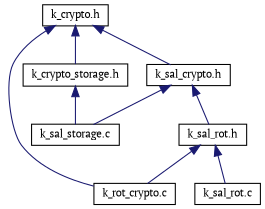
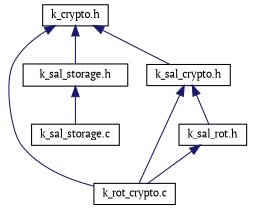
  digraph {
    fontname="PT Serif"
    node [color=black fillcolor=white fontname="PT Serif" fontsize=10 shape=record style=filled]
    edge [color=midnightblue dir=back fontname="PT Serif" fontsize=10 labelfontname=Helvetica labelfontsize=10 style=solid]
    n1 [height=0.2 label="k_crypto.h" width=0.4]
    n2 [height=0.2 label="k_sal_crypto.h" width=0.4]
    n3 [height=0.2 label="k_rot_crypto.c" width=0.4]
-   n4 [height=0.2 label="k_crypto_storage.h" width=0.4]
+   n4 [height=0.2 label="k_sal_storage.h" width=0.4]
    n5 [height=0.2 label="k_sal_rot.h" width=0.4]
    n6 [height=0.2 label="k_sal_storage.c" width=0.4]
-   n7 [height=0.2 label="k_sal_rot.c" width=0.4]
    n1 -> n2
    n1 -> n3
    n1 -> n4
-   n2 -> n6
+   n2 -> n3
    n2 -> n5
    n4 -> n6
    n5 -> n3
-   n5 -> n7
  }
